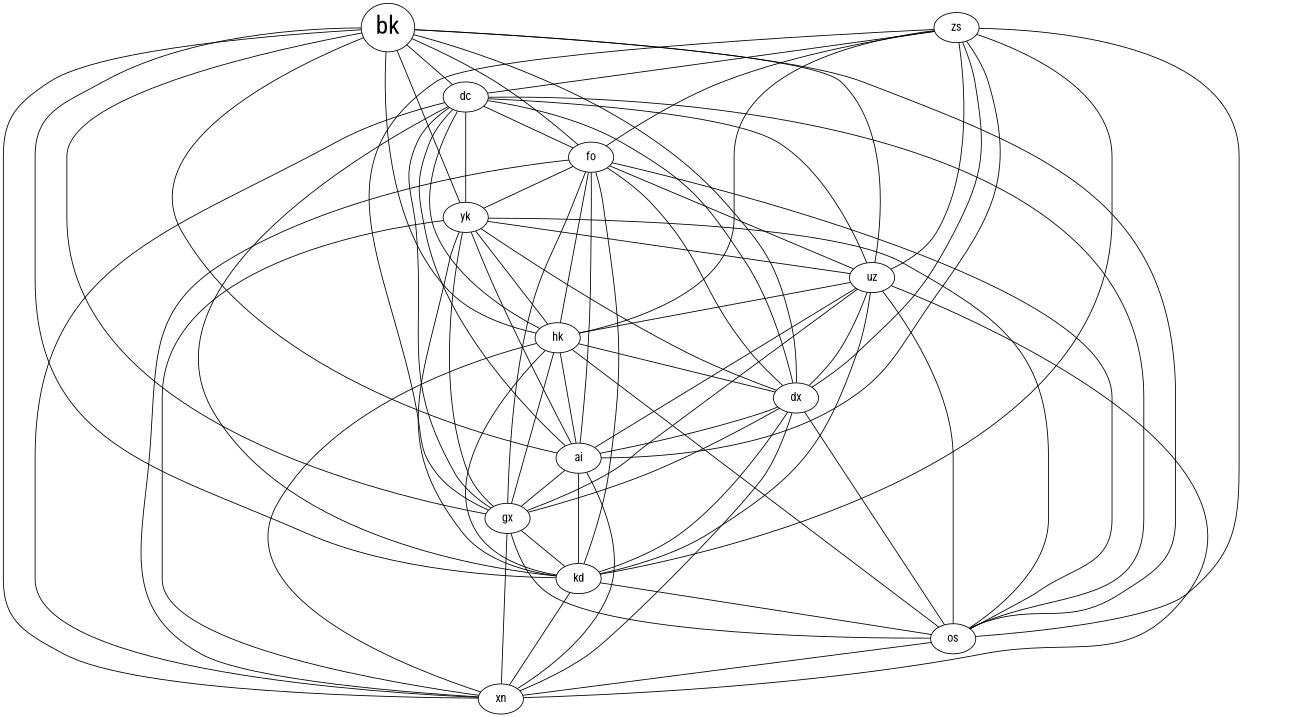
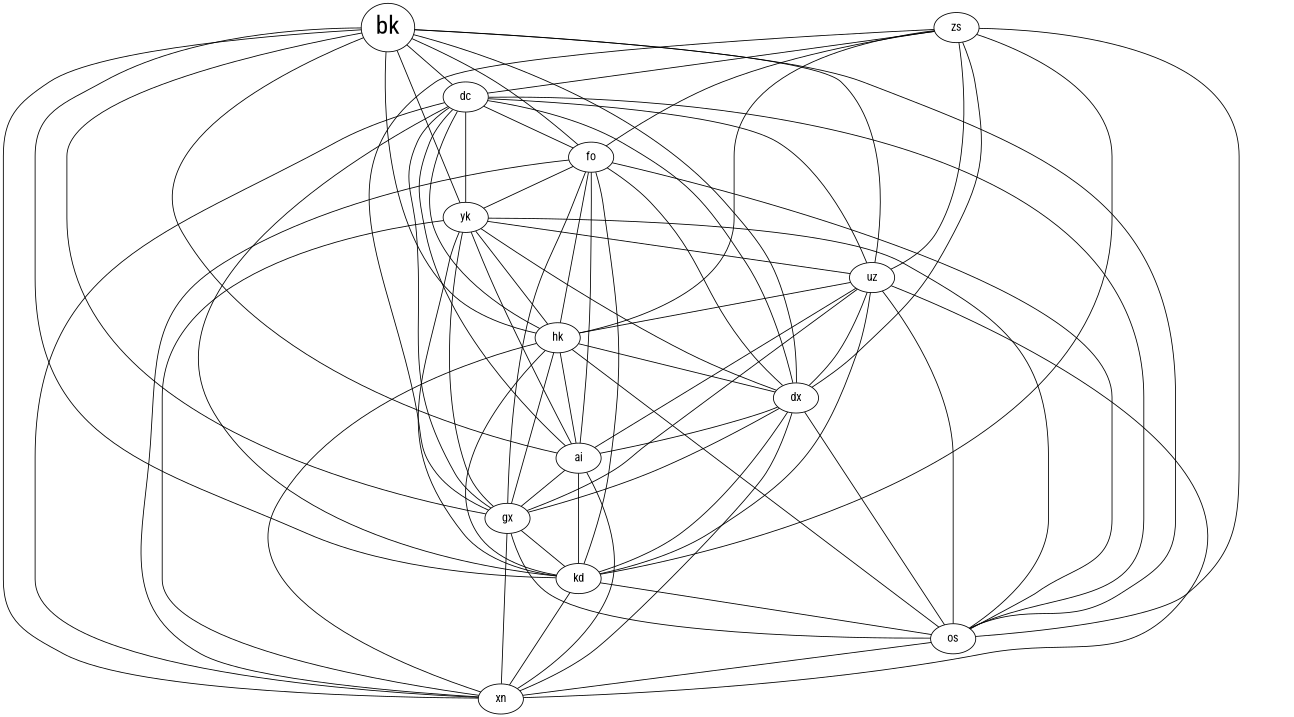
  strict graph {
    fontname="Roboto Condensed"
    node [fontname="Roboto Condensed"]
    edge [fontname="Roboto Condensed"]
    bk [fontsize="30pt"]
    dx
    kd
    uz
    os
    fo
    dc
    yk
    gx
    ai
    hk
    xn
    zs
    bk -- dx
    bk -- kd
    bk -- uz
    bk -- os
    bk -- fo
    bk -- dc
    bk -- yk
    bk -- gx
    bk -- ai
    bk -- hk
    bk -- xn
    dx -- kd
    dx -- os
    dx -- gx
    dx -- ai
    dx -- xn
    kd -- os
    kd -- xn
    uz -- dx
    uz -- kd
    uz -- os
    uz -- gx
    uz -- ai
    uz -- hk
    uz -- xn
    os -- xn
    fo -- dx
    fo -- kd
-   fo -- uz
    fo -- os
    fo -- yk
    fo -- gx
    fo -- ai
    fo -- hk
    fo -- xn
    dc -- dx
    dc -- kd
    dc -- uz
    dc -- os
    dc -- fo
    dc -- yk
    dc -- gx
    dc -- ai
    dc -- hk
    dc -- xn
    yk -- dx
    yk -- kd
    yk -- uz
    yk -- os
    yk -- gx
    yk -- ai
    yk -- hk
    yk -- xn
    gx -- kd
    gx -- os
    gx -- xn
    ai -- kd
    ai -- gx
    ai -- xn
    hk -- dx
    hk -- kd
    hk -- os
    hk -- gx
    hk -- ai
    hk -- xn
    zs -- dx
    zs -- kd
    zs -- uz
    zs -- os
    zs -- fo
    zs -- dc
    zs -- gx
-   zs -- ai
    zs -- hk
  }
